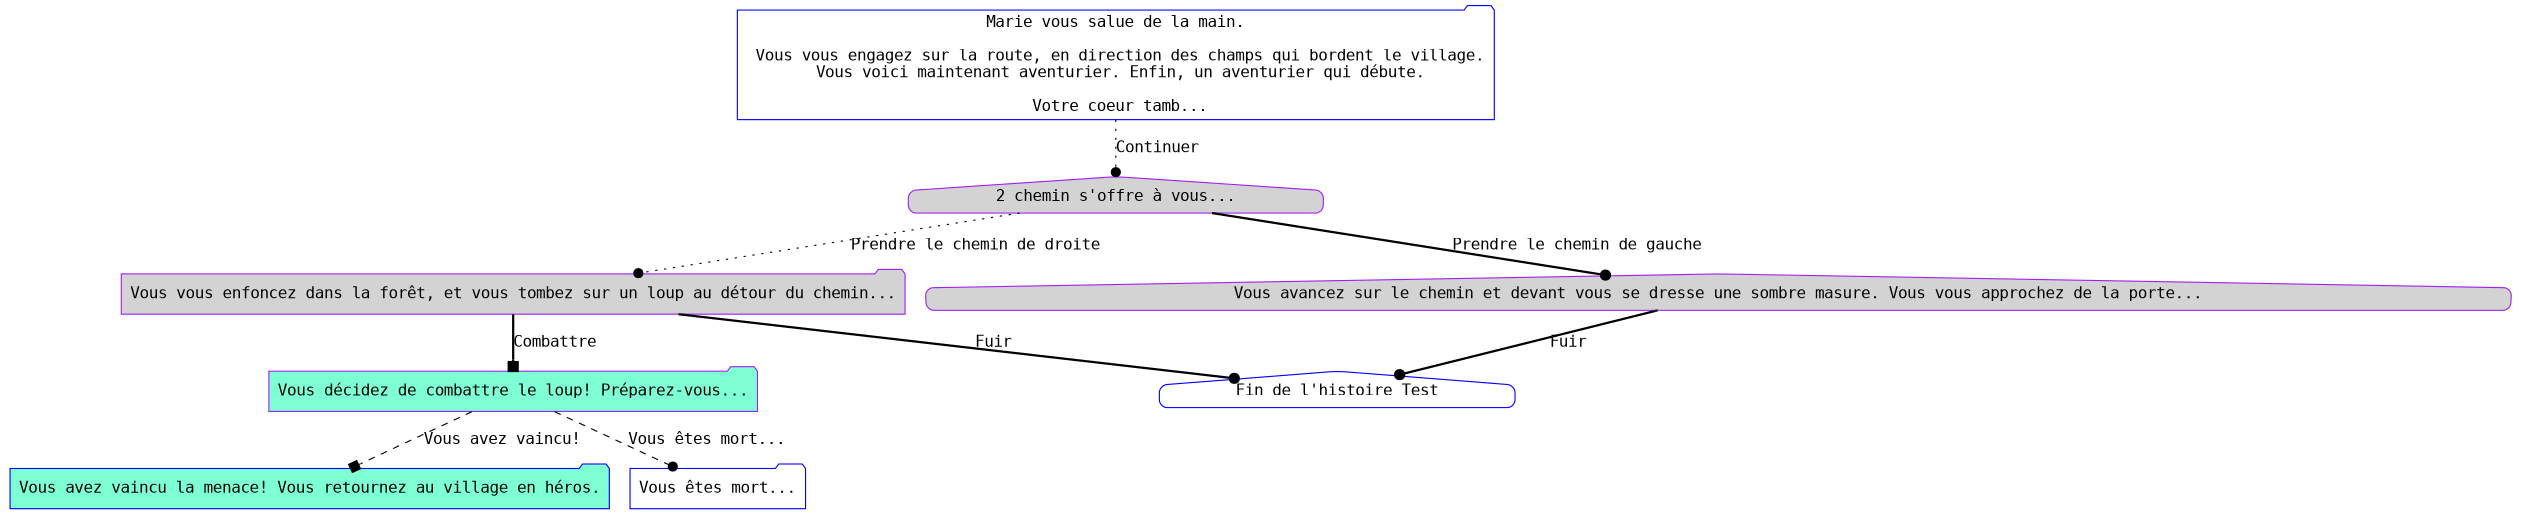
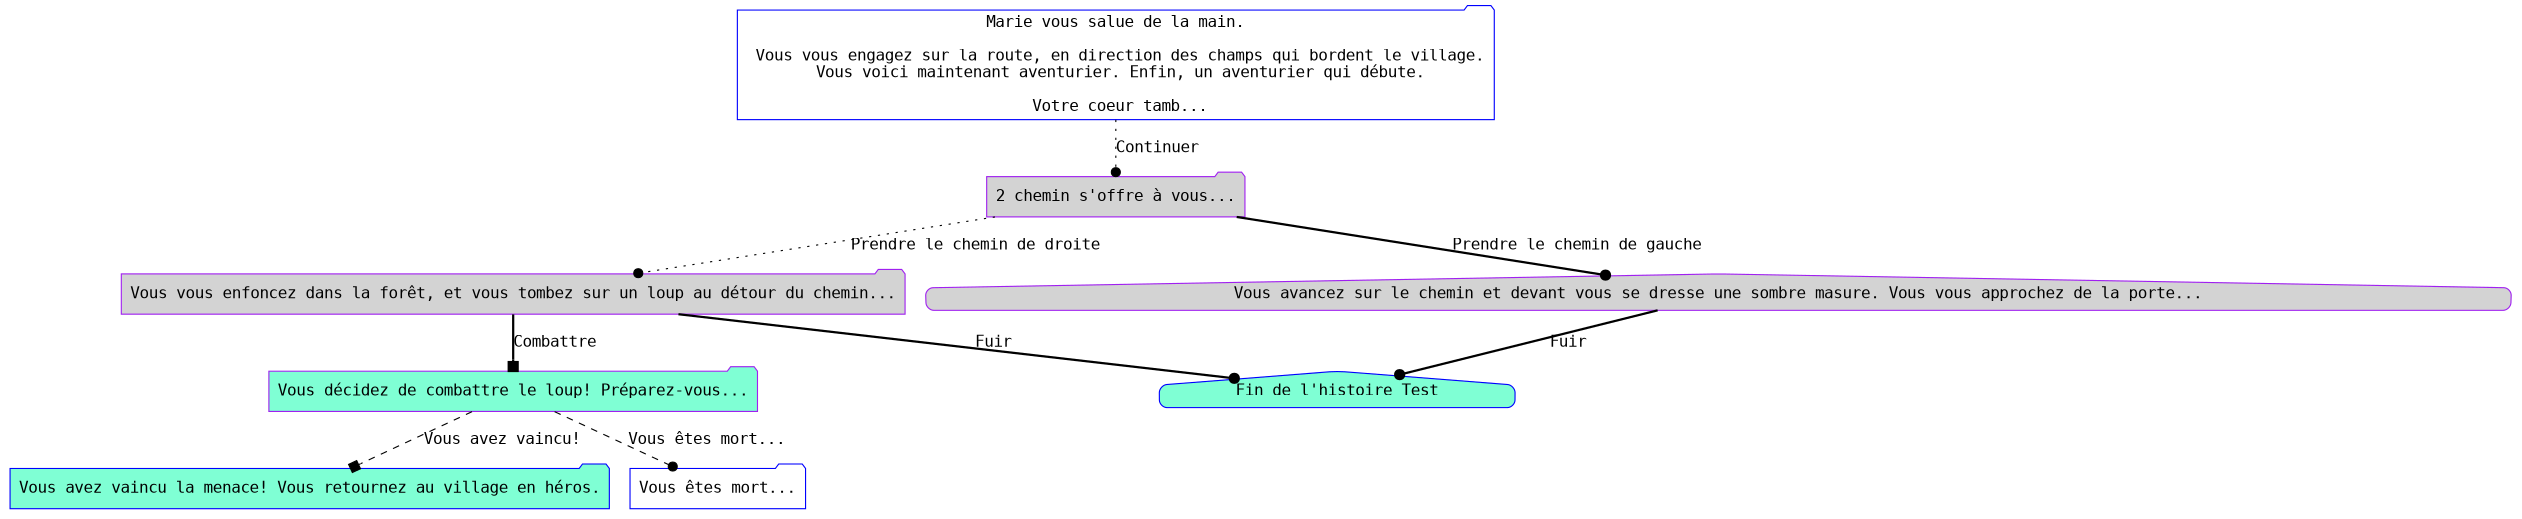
  digraph {
    fontname="DejaVu Sans Mono"
    node [color=blue fillcolor=lightgrey fontname="DejaVu Sans Mono" shape=folder style="rounded,filled"]
    edge [arrowhead=dot fontname="DejaVu Sans Mono" style=bold]
    n1 [fillcolor=white label="Marie vous salue de la main.\n \n Vous vous engagez sur la route, en direction des champs qui bordent le village.\n Vous voici maintenant aventurier. Enfin, un aventurier qui débute.\n \n Votre coeur tamb..."]
-   n2 [color=purple label="2 chemin s'offre à vous..." shape=house]
+   n2 [color=purple label="2 chemin s'offre à vous..."]
    n3 [color=purple label="Vous vous enfoncez dans la forêt, et vous tombez sur un loup au détour du chemin..."]
    n4 [color=purple label="Vous avancez sur le chemin et devant vous se dresse une sombre masure. Vous vous approchez de la porte..." shape=house]
    n5 [color=purple fillcolor=aquamarine label="Vous décidez de combattre le loup! Préparez-vous..."]
-   n6 [fillcolor=white label="Fin de l'histoire Test" shape=house]
+   n6 [fillcolor=aquamarine label="Fin de l'histoire Test" shape=house]
    n7 [fillcolor=aquamarine label="Vous avez vaincu la menace! Vous retournez au village en héros."]
    n8 [fillcolor=white label="Vous êtes mort..."]
    n1 -> n2 [label=Continuer style=dotted]
    n2 -> n3 [label="Prendre le chemin de droite" style=dotted]
    n2 -> n4 [label="Prendre le chemin de gauche"]
    n3 -> n5 [arrowhead=box label=Combattre]
    n3 -> n6 [label=Fuir]
    n4 -> n6 [label=Fuir]
    n5 -> n7 [arrowhead=box label="Vous avez vaincu!" style=dashed]
    n5 -> n8 [label="Vous êtes mort..." style=dashed]
  }
